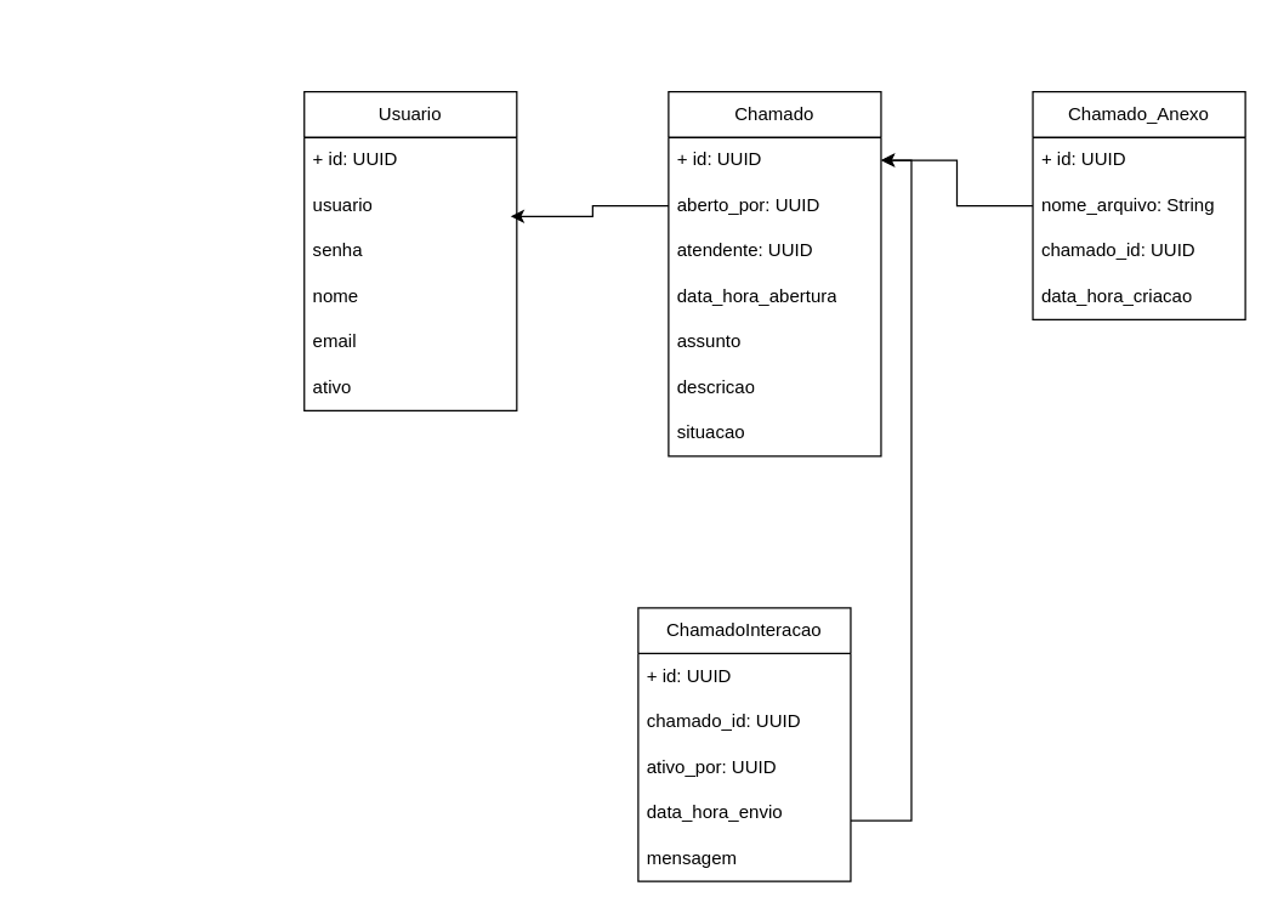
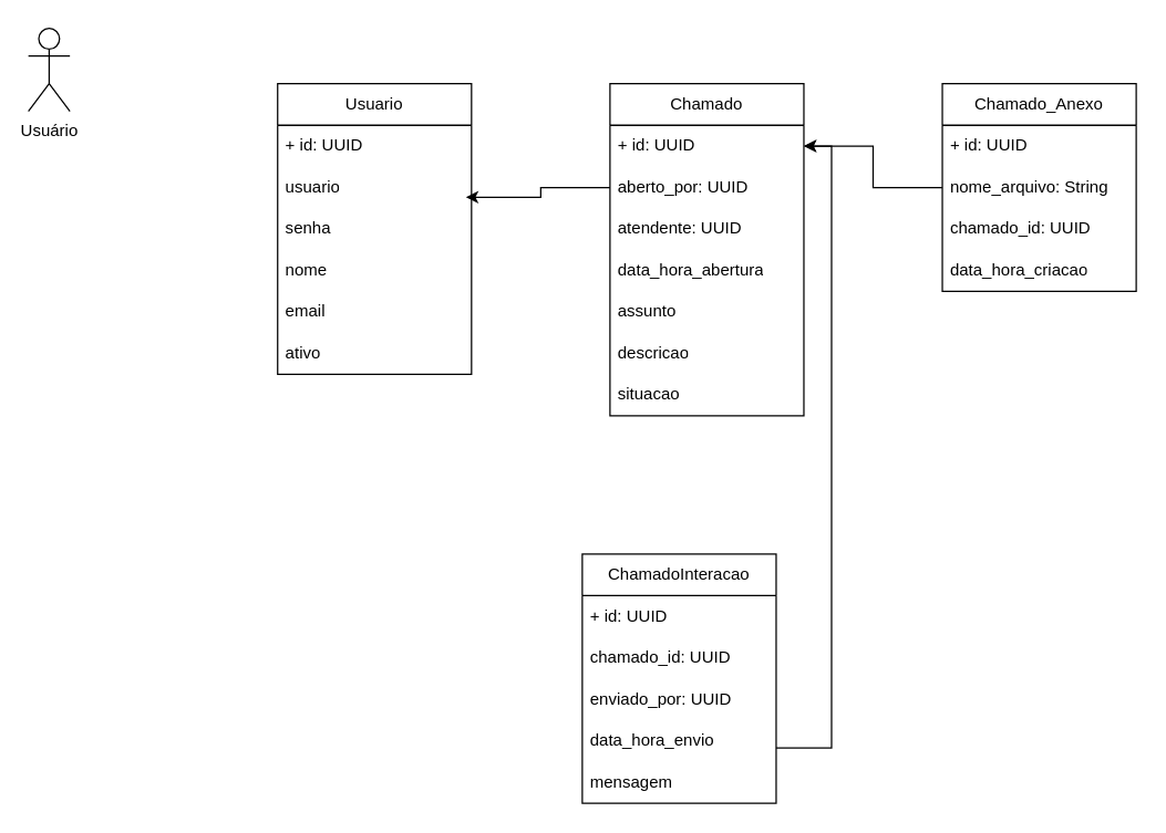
  <mxCell id="0" />
  <mxCell id="1" parent="0" />
+ <mxCell id="2" value="Usuário&lt;div&gt;&lt;br&gt;&lt;/div&gt;" style="shape=umlActor;verticalLabelPosition=bottom;verticalAlign=top;html=1;outlineConnect=0;" vertex="1" parent="1"><mxGeometry x="20" y="20" width="30" height="60" as="geometry" /></mxCell>
  <mxCell id="3" value="Usuario" style="swimlane;fontStyle=0;childLayout=stackLayout;horizontal=1;startSize=30;horizontalStack=0;resizeParent=1;resizeParentMax=0;resizeLast=0;collapsible=1;marginBottom=0;whiteSpace=wrap;html=1;" vertex="1" parent="1"><mxGeometry x="200" y="60" width="140" height="210" as="geometry" /></mxCell>
  <mxCell id="4" value="+ id: UUID" style="text;strokeColor=none;fillColor=none;align=left;verticalAlign=middle;spacingLeft=4;spacingRight=4;overflow=hidden;points=[[0,0.5],[1,0.5]];portConstraint=eastwest;rotatable=0;whiteSpace=wrap;html=1;" vertex="1" parent="3"><mxGeometry y="30" width="140" height="30" as="geometry" /></mxCell>
  <mxCell id="5" value="usuario" style="text;strokeColor=none;fillColor=none;align=left;verticalAlign=middle;spacingLeft=4;spacingRight=4;overflow=hidden;points=[[0,0.5],[1,0.5]];portConstraint=eastwest;rotatable=0;whiteSpace=wrap;html=1;" vertex="1" parent="3"><mxGeometry y="60" width="140" height="30" as="geometry" /></mxCell>
  <mxCell id="6" value="senha" style="text;strokeColor=none;fillColor=none;align=left;verticalAlign=middle;spacingLeft=4;spacingRight=4;overflow=hidden;points=[[0,0.5],[1,0.5]];portConstraint=eastwest;rotatable=0;whiteSpace=wrap;html=1;" vertex="1" parent="3"><mxGeometry y="90" width="140" height="30" as="geometry" /></mxCell>
  <mxCell id="7" value="nome" style="text;strokeColor=none;fillColor=none;align=left;verticalAlign=middle;spacingLeft=4;spacingRight=4;overflow=hidden;points=[[0,0.5],[1,0.5]];portConstraint=eastwest;rotatable=0;whiteSpace=wrap;html=1;" vertex="1" parent="3"><mxGeometry y="120" width="140" height="30" as="geometry" /></mxCell>
  <mxCell id="8" value="email" style="text;strokeColor=none;fillColor=none;align=left;verticalAlign=middle;spacingLeft=4;spacingRight=4;overflow=hidden;points=[[0,0.5],[1,0.5]];portConstraint=eastwest;rotatable=0;whiteSpace=wrap;html=1;" vertex="1" parent="3"><mxGeometry y="150" width="140" height="30" as="geometry" /></mxCell>
  <mxCell id="9" value="ativo" style="text;strokeColor=none;fillColor=none;align=left;verticalAlign=middle;spacingLeft=4;spacingRight=4;overflow=hidden;points=[[0,0.5],[1,0.5]];portConstraint=eastwest;rotatable=0;whiteSpace=wrap;html=1;" vertex="1" parent="3"><mxGeometry y="180" width="140" height="30" as="geometry" /></mxCell>
  <mxCell id="10" value="Chamado" style="swimlane;fontStyle=0;childLayout=stackLayout;horizontal=1;startSize=30;horizontalStack=0;resizeParent=1;resizeParentMax=0;resizeLast=0;collapsible=1;marginBottom=0;whiteSpace=wrap;html=1;" vertex="1" parent="1"><mxGeometry x="440" y="60" width="140" height="240" as="geometry" /></mxCell>
  <mxCell id="11" value="+ id: UUID" style="text;strokeColor=none;fillColor=none;align=left;verticalAlign=middle;spacingLeft=4;spacingRight=4;overflow=hidden;points=[[0,0.5],[1,0.5]];portConstraint=eastwest;rotatable=0;whiteSpace=wrap;html=1;" vertex="1" parent="10"><mxGeometry y="30" width="140" height="30" as="geometry" /></mxCell>
  <mxCell id="12" value="aberto_por: UUID" style="text;strokeColor=none;fillColor=none;align=left;verticalAlign=middle;spacingLeft=4;spacingRight=4;overflow=hidden;points=[[0,0.5],[1,0.5]];portConstraint=eastwest;rotatable=0;whiteSpace=wrap;html=1;" vertex="1" parent="10"><mxGeometry y="60" width="140" height="30" as="geometry" /></mxCell>
  <mxCell id="13" value="atendente: UUID" style="text;strokeColor=none;fillColor=none;align=left;verticalAlign=middle;spacingLeft=4;spacingRight=4;overflow=hidden;points=[[0,0.5],[1,0.5]];portConstraint=eastwest;rotatable=0;whiteSpace=wrap;html=1;" vertex="1" parent="10"><mxGeometry y="90" width="140" height="30" as="geometry" /></mxCell>
  <mxCell id="14" value="data_hora_abertura" style="text;strokeColor=none;fillColor=none;align=left;verticalAlign=middle;spacingLeft=4;spacingRight=4;overflow=hidden;points=[[0,0.5],[1,0.5]];portConstraint=eastwest;rotatable=0;whiteSpace=wrap;html=1;" vertex="1" parent="10"><mxGeometry y="120" width="140" height="30" as="geometry" /></mxCell>
  <mxCell id="15" value="assunto" style="text;strokeColor=none;fillColor=none;align=left;verticalAlign=middle;spacingLeft=4;spacingRight=4;overflow=hidden;points=[[0,0.5],[1,0.5]];portConstraint=eastwest;rotatable=0;whiteSpace=wrap;html=1;" vertex="1" parent="10"><mxGeometry y="150" width="140" height="30" as="geometry" /></mxCell>
  <mxCell id="16" value="descricao" style="text;strokeColor=none;fillColor=none;align=left;verticalAlign=middle;spacingLeft=4;spacingRight=4;overflow=hidden;points=[[0,0.5],[1,0.5]];portConstraint=eastwest;rotatable=0;whiteSpace=wrap;html=1;" vertex="1" parent="10"><mxGeometry y="180" width="140" height="30" as="geometry" /></mxCell>
  <mxCell id="17" value="situacao" style="text;strokeColor=none;fillColor=none;align=left;verticalAlign=middle;spacingLeft=4;spacingRight=4;overflow=hidden;points=[[0,0.5],[1,0.5]];portConstraint=eastwest;rotatable=0;whiteSpace=wrap;html=1;" vertex="1" parent="10"><mxGeometry y="210" width="140" height="30" as="geometry" /></mxCell>
  <mxCell id="18" style="edgeStyle=orthogonalEdgeStyle;rounded=0;orthogonalLoop=1;jettySize=auto;html=1;entryX=0.971;entryY=0.733;entryDx=0;entryDy=0;entryPerimeter=0;" edge="1" parent="1" source="12" target="5"><mxGeometry relative="1" as="geometry" /></mxCell>
  <mxCell id="19" style="edgeStyle=orthogonalEdgeStyle;rounded=0;orthogonalLoop=1;jettySize=auto;html=1;" edge="1" parent="1" source="20" target="11"><mxGeometry relative="1" as="geometry" /></mxCell>
  <mxCell id="20" value="Chamado_Anexo" style="swimlane;fontStyle=0;childLayout=stackLayout;horizontal=1;startSize=30;horizontalStack=0;resizeParent=1;resizeParentMax=0;resizeLast=0;collapsible=1;marginBottom=0;whiteSpace=wrap;html=1;" vertex="1" parent="1"><mxGeometry x="680" y="60" width="140" height="150" as="geometry" /></mxCell>
  <mxCell id="21" value="+ id: UUID" style="text;strokeColor=none;fillColor=none;align=left;verticalAlign=middle;spacingLeft=4;spacingRight=4;overflow=hidden;points=[[0,0.5],[1,0.5]];portConstraint=eastwest;rotatable=0;whiteSpace=wrap;html=1;" vertex="1" parent="20"><mxGeometry y="30" width="140" height="30" as="geometry" /></mxCell>
  <mxCell id="22" value="nome_arquivo: String" style="text;strokeColor=none;fillColor=none;align=left;verticalAlign=middle;spacingLeft=4;spacingRight=4;overflow=hidden;points=[[0,0.5],[1,0.5]];portConstraint=eastwest;rotatable=0;whiteSpace=wrap;html=1;" vertex="1" parent="20"><mxGeometry y="60" width="140" height="30" as="geometry" /></mxCell>
  <mxCell id="23" value="chamado_id: UUID" style="text;strokeColor=none;fillColor=none;align=left;verticalAlign=middle;spacingLeft=4;spacingRight=4;overflow=hidden;points=[[0,0.5],[1,0.5]];portConstraint=eastwest;rotatable=0;whiteSpace=wrap;html=1;" vertex="1" parent="20"><mxGeometry y="90" width="140" height="30" as="geometry" /></mxCell>
  <mxCell id="24" value="data_hora_criacao" style="text;strokeColor=none;fillColor=none;align=left;verticalAlign=middle;spacingLeft=4;spacingRight=4;overflow=hidden;points=[[0,0.5],[1,0.5]];portConstraint=eastwest;rotatable=0;whiteSpace=wrap;html=1;" vertex="1" parent="20"><mxGeometry y="120" width="140" height="30" as="geometry" /></mxCell>
  <mxCell id="25" style="edgeStyle=orthogonalEdgeStyle;rounded=0;orthogonalLoop=1;jettySize=auto;html=1;" edge="1" parent="1" source="26" target="11"><mxGeometry relative="1" as="geometry"><Array as="points"><mxPoint x="600" y="540" /><mxPoint x="600" y="105" /></Array></mxGeometry></mxCell>
  <mxCell id="26" value="ChamadoInteracao" style="swimlane;fontStyle=0;childLayout=stackLayout;horizontal=1;startSize=30;horizontalStack=0;resizeParent=1;resizeParentMax=0;resizeLast=0;collapsible=1;marginBottom=0;whiteSpace=wrap;html=1;" vertex="1" parent="1"><mxGeometry x="420" y="400" width="140" height="180" as="geometry" /></mxCell>
  <mxCell id="27" value="+ id: UUID" style="text;strokeColor=none;fillColor=none;align=left;verticalAlign=middle;spacingLeft=4;spacingRight=4;overflow=hidden;points=[[0,0.5],[1,0.5]];portConstraint=eastwest;rotatable=0;whiteSpace=wrap;html=1;" vertex="1" parent="26"><mxGeometry y="30" width="140" height="30" as="geometry" /></mxCell>
  <mxCell id="28" value="chamado_id: UUID" style="text;strokeColor=none;fillColor=none;align=left;verticalAlign=middle;spacingLeft=4;spacingRight=4;overflow=hidden;points=[[0,0.5],[1,0.5]];portConstraint=eastwest;rotatable=0;whiteSpace=wrap;html=1;" vertex="1" parent="26"><mxGeometry y="60" width="140" height="30" as="geometry" /></mxCell>
- <mxCell id="29" value="ativo_por: UUID" style="text;strokeColor=none;fillColor=none;align=left;verticalAlign=middle;spacingLeft=4;spacingRight=4;overflow=hidden;points=[[0,0.5],[1,0.5]];portConstraint=eastwest;rotatable=0;whiteSpace=wrap;html=1;" vertex="1" parent="26"><mxGeometry y="90" width="140" height="30" as="geometry" /></mxCell>
+ <mxCell id="29" value="enviado_por: UUID" style="text;strokeColor=none;fillColor=none;align=left;verticalAlign=middle;spacingLeft=4;spacingRight=4;overflow=hidden;points=[[0,0.5],[1,0.5]];portConstraint=eastwest;rotatable=0;whiteSpace=wrap;html=1;" vertex="1" parent="26"><mxGeometry y="90" width="140" height="30" as="geometry" /></mxCell>
  <mxCell id="30" value="data_hora_envio" style="text;strokeColor=none;fillColor=none;align=left;verticalAlign=middle;spacingLeft=4;spacingRight=4;overflow=hidden;points=[[0,0.5],[1,0.5]];portConstraint=eastwest;rotatable=0;whiteSpace=wrap;html=1;" vertex="1" parent="26"><mxGeometry y="120" width="140" height="30" as="geometry" /></mxCell>
  <mxCell id="31" value="mensagem" style="text;strokeColor=none;fillColor=none;align=left;verticalAlign=middle;spacingLeft=4;spacingRight=4;overflow=hidden;points=[[0,0.5],[1,0.5]];portConstraint=eastwest;rotatable=0;whiteSpace=wrap;html=1;" vertex="1" parent="26"><mxGeometry y="150" width="140" height="30" as="geometry" /></mxCell>
